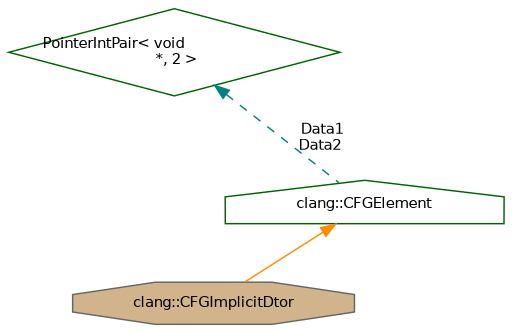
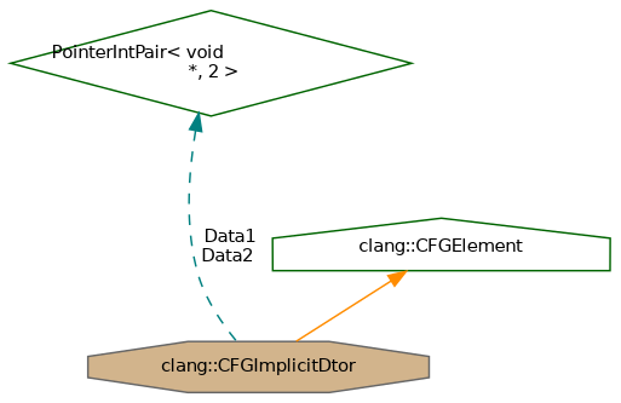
  digraph {
    node [color=darkgreen fillcolor=white fontname=Helvetica fontsize=10 style=filled]
    edge [dir=back fontname=Helvetica fontsize=10 labelfontname=Helvetica labelfontsize=10]
    n1 [color=gray40 fillcolor=tan height=0.2 label="clang::CFGImplicitDtor" shape=octagon width=0.4]
    n2 [height=0.2 label="clang::CFGElement" shape=house width=0.4]
    n3 [height=0.2 label="PointerIntPair\< void\l *, 2 \>" shape=diamond width=0.4]
    n2 -> n1 [color=darkorange style=solid]
-   n3 -> n2 [color=teal label=" Data1\nData2" style=dashed]
+   n3 -> n1 [color=teal label=" Data1\nData2" style=dashed]
  }
